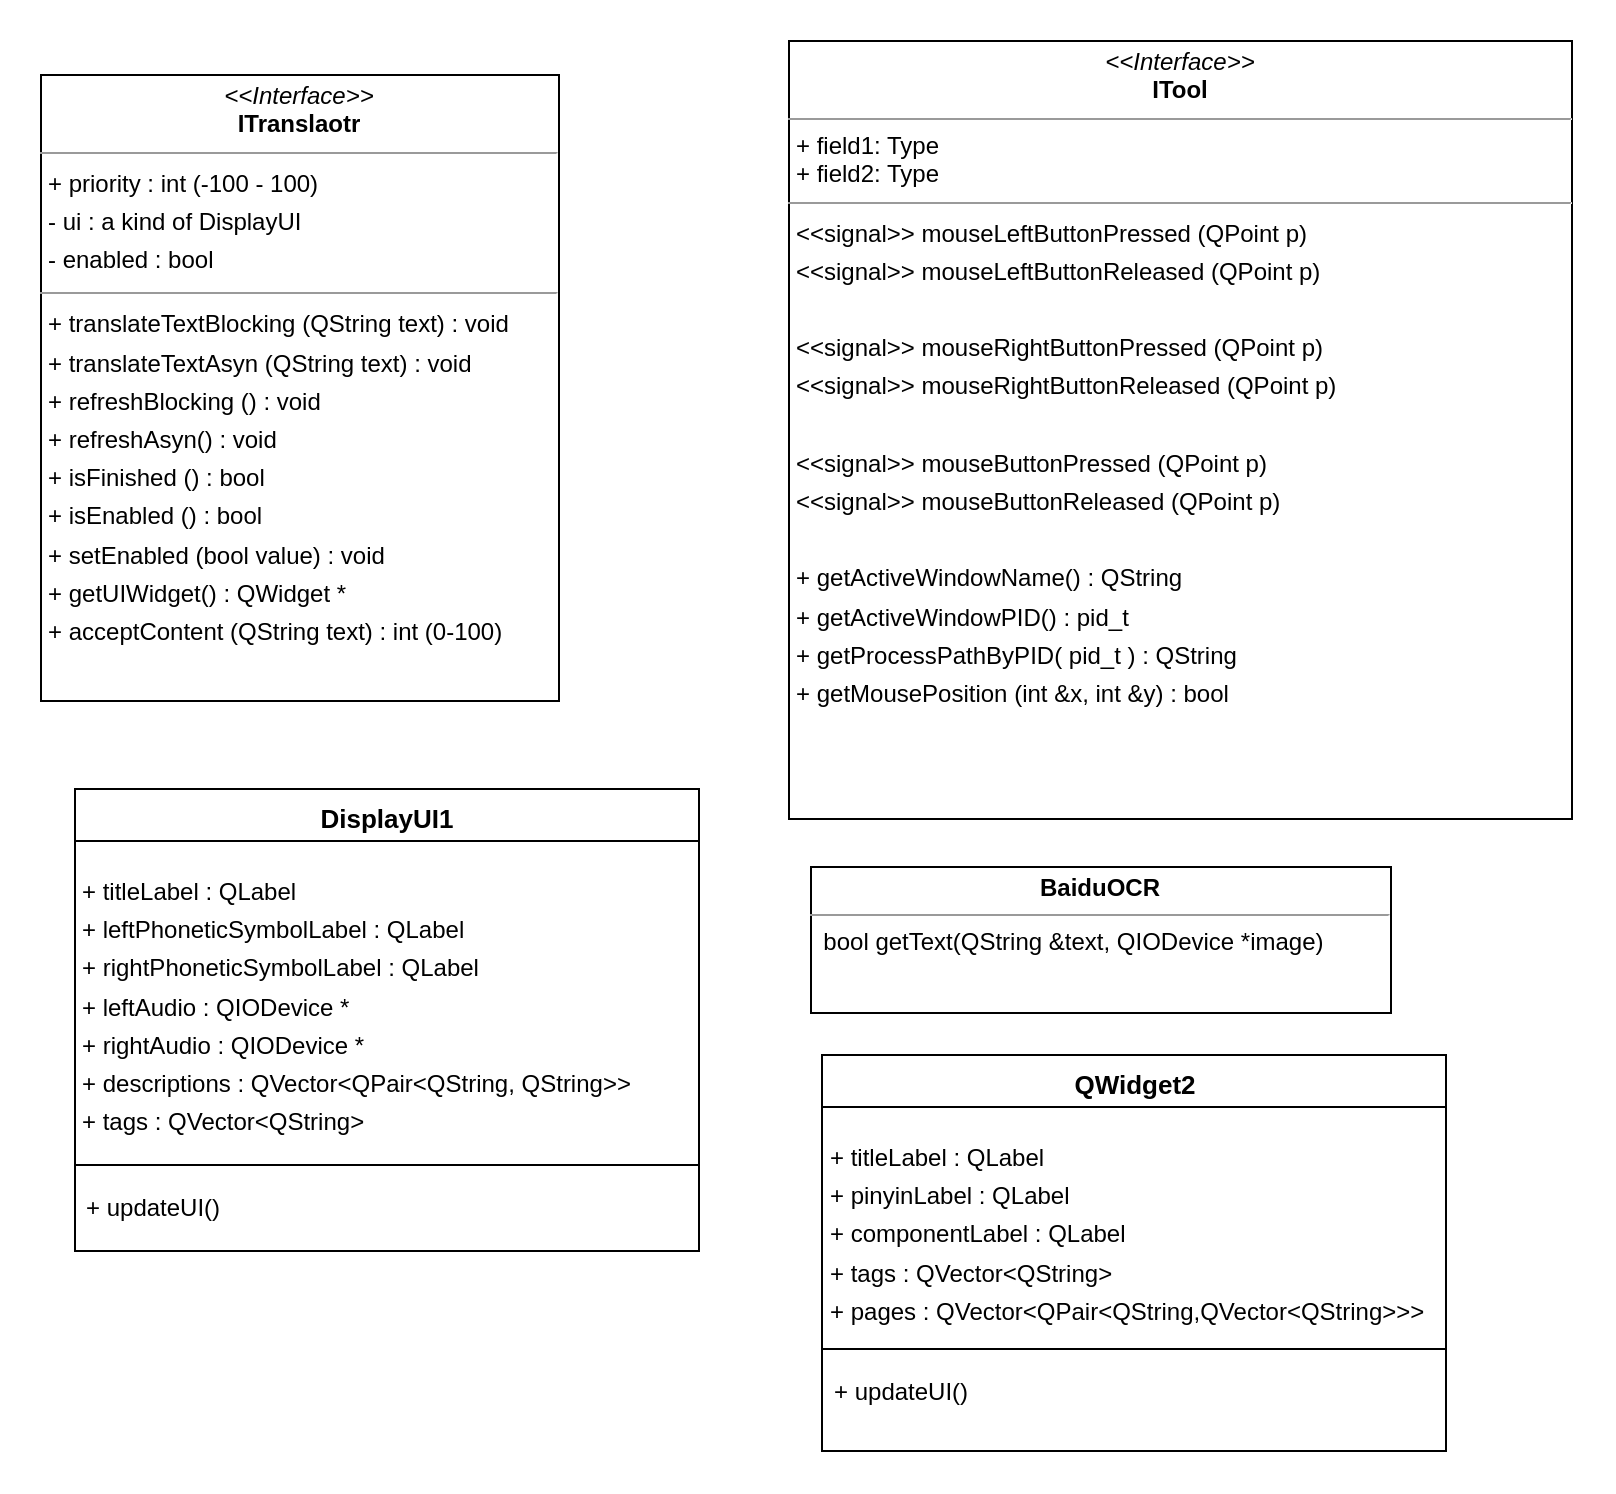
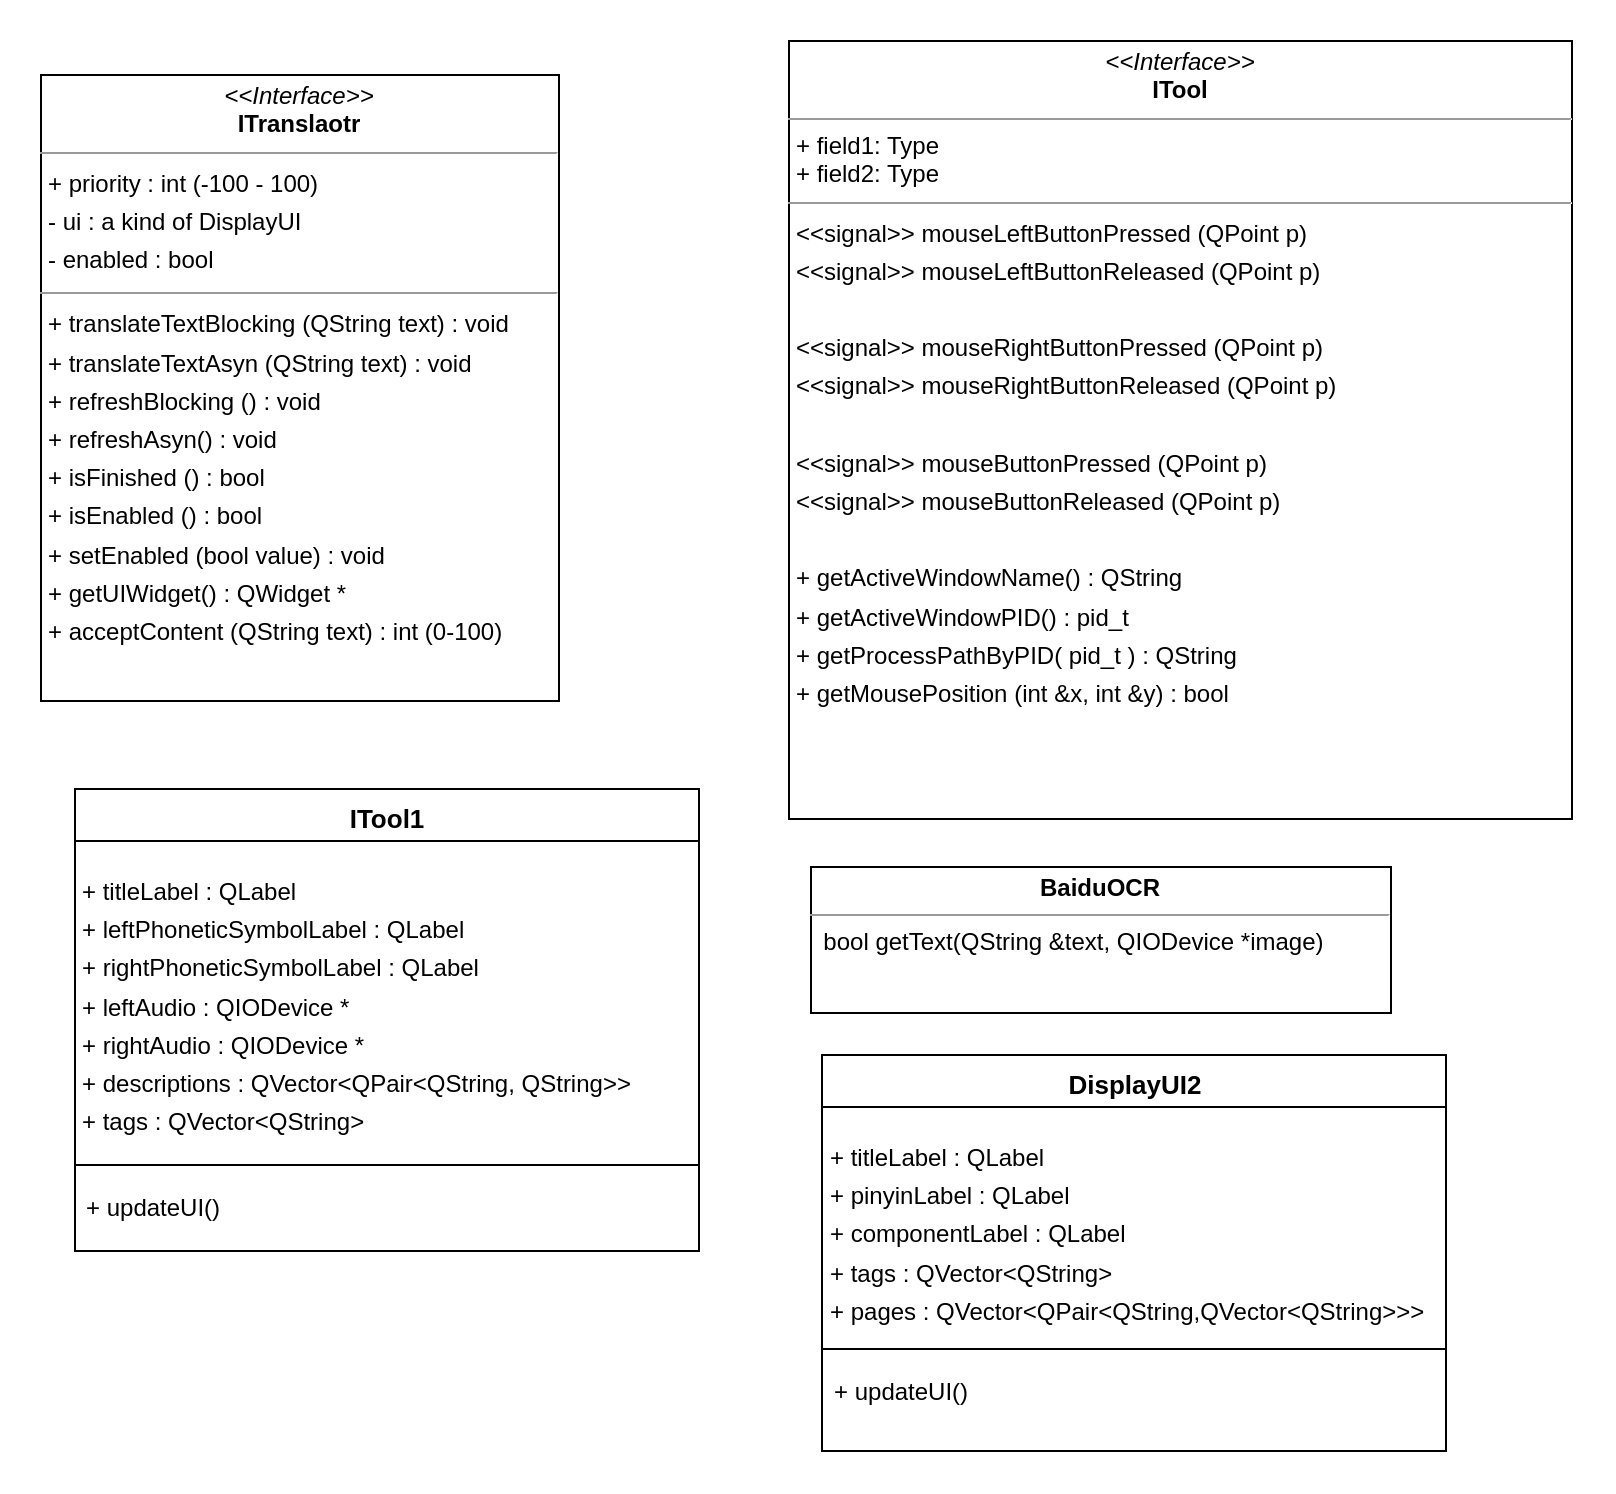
  <mxCell id="0" />
  <mxCell id="1" parent="0" />
- <mxCell id="2" value="&lt;span style=&quot;font-size: 13px&quot;&gt;DisplayUI1&lt;br&gt;&lt;/span&gt;" style="swimlane;fontStyle=1;align=center;verticalAlign=top;childLayout=stackLayout;horizontal=1;startSize=26;horizontalStack=0;resizeParent=1;resizeParentMax=0;resizeLast=0;collapsible=1;marginBottom=0;rounded=0;shadow=0;comic=0;strokeWidth=1;fillColor=none;gradientColor=none;fontSize=14;html=1;" vertex="1" parent="1"><mxGeometry x="37" y="394" width="312" height="231" as="geometry"><mxRectangle x="71" y="335" width="93" height="26" as="alternateBounds" /></mxGeometry></mxCell>
+ <mxCell id="2" value="&lt;span style=&quot;font-size: 13px&quot;&gt;ITool1&lt;br&gt;&lt;/span&gt;" style="swimlane;fontStyle=1;align=center;verticalAlign=top;childLayout=stackLayout;horizontal=1;startSize=26;horizontalStack=0;resizeParent=1;resizeParentMax=0;resizeLast=0;collapsible=1;marginBottom=0;rounded=0;shadow=0;comic=0;strokeWidth=1;fillColor=none;gradientColor=none;fontSize=14;html=1;" vertex="1" parent="1"><mxGeometry x="37" y="394" width="312" height="231" as="geometry"><mxRectangle x="71" y="335" width="93" height="26" as="alternateBounds" /></mxGeometry></mxCell>
  <mxCell id="3" value="&lt;p style=&quot;line-height: 160% ; font-size: 12px&quot;&gt;+ titleLabel : QLabel&lt;br style=&quot;font-size: 12px&quot;&gt;+ leftPhoneticSymbolLabel : QLabel&lt;br style=&quot;font-size: 12px&quot;&gt;+ rightPhoneticSymbolLabel : QLabel&lt;br style=&quot;font-size: 12px&quot;&gt;+ leftAudio :&amp;nbsp;QIODevice *&lt;br style=&quot;font-size: 12px&quot;&gt;+ rightAudio : QIODevice *&lt;br style=&quot;font-size: 12px&quot;&gt;+ descriptions : QVector&amp;lt;QPair&amp;lt;QString, QString&amp;gt;&amp;gt;&lt;br style=&quot;font-size: 12px&quot;&gt;+ tags : QVector&amp;lt;QString&amp;gt;&lt;/p&gt;" style="text;strokeColor=none;fillColor=none;align=left;verticalAlign=top;spacingLeft=4;spacingRight=4;overflow=hidden;rotatable=0;points=[[0,0.5],[1,0.5]];portConstraint=eastwest;html=1;spacing=0;fontSize=12;" vertex="1" parent="2"><mxGeometry y="26" width="312" height="158" as="geometry" /></mxCell>
  <mxCell id="4" value="" style="line;strokeWidth=1;fillColor=none;align=left;verticalAlign=middle;spacingTop=-1;spacingLeft=3;spacingRight=3;rotatable=0;labelPosition=right;points=[];portConstraint=eastwest;" vertex="1" parent="2"><mxGeometry y="184" width="312" height="8" as="geometry" /></mxCell>
  <mxCell id="5" value="&lt;p style=&quot;line-height: 160%&quot;&gt;+ updateUI()&lt;/p&gt;" style="text;strokeColor=none;fillColor=none;align=left;verticalAlign=top;spacingLeft=4;spacingRight=4;overflow=hidden;rotatable=0;points=[[0,0.5],[1,0.5]];portConstraint=eastwest;html=1;spacingTop=-10;" vertex="1" parent="2"><mxGeometry y="192" width="312" height="39" as="geometry" /></mxCell>
- <mxCell id="6" value="&lt;span style=&quot;font-size: 13px&quot;&gt;QWidget2&lt;br&gt;&lt;/span&gt;" style="swimlane;fontStyle=1;align=center;verticalAlign=top;childLayout=stackLayout;horizontal=1;startSize=26;horizontalStack=0;resizeParent=1;resizeParentMax=0;resizeLast=0;collapsible=1;marginBottom=0;rounded=0;shadow=0;comic=0;strokeWidth=1;fillColor=none;gradientColor=none;fontSize=14;html=1;" vertex="1" parent="1"><mxGeometry x="410.5" y="527" width="312" height="198" as="geometry"><mxRectangle x="71" y="335" width="93" height="26" as="alternateBounds" /></mxGeometry></mxCell>
+ <mxCell id="6" value="&lt;span style=&quot;font-size: 13px&quot;&gt;DisplayUI2&lt;br&gt;&lt;/span&gt;" style="swimlane;fontStyle=1;align=center;verticalAlign=top;childLayout=stackLayout;horizontal=1;startSize=26;horizontalStack=0;resizeParent=1;resizeParentMax=0;resizeLast=0;collapsible=1;marginBottom=0;rounded=0;shadow=0;comic=0;strokeWidth=1;fillColor=none;gradientColor=none;fontSize=14;html=1;" vertex="1" parent="1"><mxGeometry x="410.5" y="527" width="312" height="198" as="geometry"><mxRectangle x="71" y="335" width="93" height="26" as="alternateBounds" /></mxGeometry></mxCell>
  <mxCell id="7" value="&lt;p style=&quot;line-height: 160%&quot;&gt;&lt;/p&gt;&lt;div style=&quot;line-height: 160%&quot;&gt;+ titleLabel : QLabel&lt;/div&gt;&lt;div style=&quot;line-height: 160%&quot;&gt;+ pinyinLabel : QLabel&lt;/div&gt;&lt;div style=&quot;line-height: 160%&quot;&gt;+ componentLabel : QLabel&lt;/div&gt;&lt;div style=&quot;line-height: 160%&quot;&gt;+ tags : QVector&amp;lt;QString&amp;gt;&lt;/div&gt;&lt;div style=&quot;line-height: 160%&quot;&gt;+ pages : QVector&amp;lt;QPair&amp;lt;QString,QVector&amp;lt;QString&amp;gt;&amp;gt;&amp;gt;&lt;/div&gt;&lt;p&gt;&lt;/p&gt;" style="text;strokeColor=none;fillColor=none;align=left;verticalAlign=top;spacingLeft=4;spacingRight=4;overflow=hidden;rotatable=0;points=[[0,0.5],[1,0.5]];portConstraint=eastwest;html=1;spacing=0;fontSize=12;" vertex="1" parent="6"><mxGeometry y="26" width="312" height="117" as="geometry" /></mxCell>
  <mxCell id="8" value="" style="line;strokeWidth=1;fillColor=none;align=left;verticalAlign=middle;spacingTop=-1;spacingLeft=3;spacingRight=3;rotatable=0;labelPosition=right;points=[];portConstraint=eastwest;" vertex="1" parent="6"><mxGeometry y="143" width="312" height="8" as="geometry" /></mxCell>
  <mxCell id="9" value="&lt;p style=&quot;line-height: 160%&quot;&gt;+ updateUI()&lt;/p&gt;" style="text;strokeColor=none;fillColor=none;align=left;verticalAlign=top;spacingLeft=4;spacingRight=4;overflow=hidden;rotatable=0;points=[[0,0.5],[1,0.5]];portConstraint=eastwest;html=1;spacingTop=-10;" vertex="1" parent="6"><mxGeometry y="151" width="312" height="47" as="geometry" /></mxCell>
  <mxCell id="10" value="&lt;p style=&quot;margin: 0px ; margin-top: 4px ; text-align: center&quot;&gt;&lt;i&gt;&amp;lt;&amp;lt;Interface&amp;gt;&amp;gt;&lt;/i&gt;&lt;br&gt;&lt;b&gt;ITranslaotr&lt;/b&gt;&lt;/p&gt;&lt;hr size=&quot;1&quot;&gt;&lt;p style=&quot;margin: 0px 0px 0px 4px ; line-height: 160%&quot;&gt;+ priority : int (-100 - 100)&lt;/p&gt;&lt;p style=&quot;margin: 0px 0px 0px 4px ; line-height: 160%&quot;&gt;- ui : a kind of DisplayUI&lt;/p&gt;&lt;p style=&quot;margin: 0px 0px 0px 4px ; line-height: 160%&quot;&gt;&lt;span&gt;- enabled : bool&lt;/span&gt;&lt;/p&gt;&lt;hr size=&quot;1&quot;&gt;&lt;p style=&quot;margin: 0px 0px 0px 4px ; line-height: 160%&quot;&gt;+ translateTextBlocking (QString text) : void&lt;/p&gt;&lt;p style=&quot;margin: 0px 0px 0px 4px ; line-height: 160%&quot;&gt;+ translateTextAsyn (QString text) : void&lt;/p&gt;&lt;p style=&quot;margin: 0px 0px 0px 4px ; line-height: 160%&quot;&gt;+ refreshBlocking () : void&lt;/p&gt;&lt;p style=&quot;margin: 0px 0px 0px 4px ; line-height: 160%&quot;&gt;+ refreshAsyn() : void&lt;/p&gt;&lt;p style=&quot;margin: 0px 0px 0px 4px ; line-height: 160%&quot;&gt;+ isFinished () : bool&amp;nbsp;&lt;/p&gt;&lt;p style=&quot;margin: 0px 0px 0px 4px ; line-height: 160%&quot;&gt;+ isEnabled () : bool&lt;/p&gt;&lt;p style=&quot;margin: 0px 0px 0px 4px ; line-height: 160%&quot;&gt;+ setEnabled (bool value) : void&lt;/p&gt;&lt;p style=&quot;margin: 0px 0px 0px 4px ; line-height: 160%&quot;&gt;+ getUIWidget() : QWidget *&lt;/p&gt;&lt;p style=&quot;margin: 0px 0px 0px 4px ; line-height: 160%&quot;&gt;+ acceptContent (QString text) : int (0-100)&lt;/p&gt;&lt;p style=&quot;margin: 0px ; margin-left: 4px&quot;&gt;&lt;br&gt;&lt;/p&gt;" style="verticalAlign=top;align=left;overflow=fill;fontSize=12;fontFamily=Helvetica;html=1;rounded=0;shadow=0;comic=0;strokeWidth=1;fillColor=none;gradientColor=none;" vertex="1" parent="1"><mxGeometry x="20" y="37" width="259" height="313" as="geometry" /></mxCell>
  <mxCell id="11" value="&lt;p style=&quot;margin: 0px ; margin-top: 4px ; text-align: center&quot;&gt;&lt;b&gt;BaiduOCR&lt;/b&gt;&lt;/p&gt;&lt;hr size=&quot;1&quot;&gt;&lt;div style=&quot;height: 2px&quot;&gt;&amp;nbsp; bool getText(QString &amp;amp;text, QIODevice *image)&lt;/div&gt;" style="verticalAlign=top;align=left;overflow=fill;fontSize=12;fontFamily=Helvetica;html=1;rounded=0;shadow=0;comic=0;strokeWidth=1;fillColor=none;gradientColor=none;" vertex="1" parent="1"><mxGeometry x="405" y="433" width="290" height="73" as="geometry" /></mxCell>
  <mxCell id="12" value="&lt;p style=&quot;margin: 0px ; margin-top: 4px ; text-align: center&quot;&gt;&lt;i&gt;&amp;lt;&amp;lt;Interface&amp;gt;&amp;gt;&lt;/i&gt;&lt;br&gt;&lt;b&gt;ITool&lt;/b&gt;&lt;/p&gt;&lt;hr size=&quot;1&quot;&gt;&lt;p style=&quot;margin: 0px ; margin-left: 4px&quot;&gt;+ field1: Type&lt;br&gt;+ field2: Type&lt;/p&gt;&lt;hr size=&quot;1&quot;&gt;&lt;p style=&quot;margin: 0px 0px 0px 4px ; line-height: 160%&quot;&gt;&amp;lt;&amp;lt;signal&amp;gt;&amp;gt; mouseLeftButtonPressed (QPoint p)&lt;/p&gt;&lt;p style=&quot;margin: 0px 0px 0px 4px ; line-height: 160%&quot;&gt;&amp;lt;&amp;lt;signal&amp;gt;&amp;gt; mouseLeftButtonReleased (QPoint p)&lt;br&gt;&lt;/p&gt;&lt;p style=&quot;margin: 0px 0px 0px 4px ; line-height: 160%&quot;&gt;&lt;br&gt;&lt;/p&gt;&lt;p style=&quot;margin: 0px 0px 0px 4px ; line-height: 160%&quot;&gt;&amp;lt;&amp;lt;signal&amp;gt;&amp;gt; mouseRightButtonPressed (QPoint p)&lt;/p&gt;&lt;p style=&quot;margin: 0px 0px 0px 4px ; line-height: 160%&quot;&gt;&amp;lt;&amp;lt;signal&amp;gt;&amp;gt; mouseRightButtonReleased (QPoint p)&lt;br&gt;&lt;/p&gt;&lt;p style=&quot;margin: 0px 0px 0px 4px ; line-height: 160%&quot;&gt;&lt;br&gt;&lt;/p&gt;&lt;p style=&quot;margin: 0px 0px 0px 4px ; line-height: 160%&quot;&gt;&amp;lt;&amp;lt;signal&amp;gt;&amp;gt; mouseButtonPressed (QPoint p)&lt;br&gt;&lt;/p&gt;&lt;p style=&quot;margin: 0px 0px 0px 4px ; line-height: 160%&quot;&gt;&amp;lt;&amp;lt;signal&amp;gt;&amp;gt; mouseButtonReleased (QPoint p)&lt;br&gt;&lt;/p&gt;&lt;p style=&quot;margin: 0px 0px 0px 4px ; line-height: 160%&quot;&gt;&lt;br&gt;&lt;/p&gt;&lt;p style=&quot;margin: 0px 0px 0px 4px ; line-height: 160%&quot;&gt;+&amp;nbsp;&lt;span&gt;getActiveWindowName() : QString&lt;/span&gt;&lt;/p&gt;&lt;p style=&quot;margin: 0px 0px 0px 4px ; line-height: 160%&quot;&gt;+ getActiveWindowPID() : pid_t&lt;/p&gt;&lt;p style=&quot;margin: 0px 0px 0px 4px ; line-height: 160%&quot;&gt;+&amp;nbsp;getProcessPathByPID( pid_t ) : QString&lt;/p&gt;&lt;p style=&quot;margin: 0px 0px 0px 4px ; line-height: 160%&quot;&gt;+ getMousePosition (int &amp;amp;x, int &amp;amp;y) : bool&lt;/p&gt;" style="verticalAlign=top;align=left;overflow=fill;fontSize=12;fontFamily=Helvetica;html=1;rounded=0;shadow=0;comic=0;strokeWidth=1;fillColor=none;gradientColor=none;" vertex="1" parent="1"><mxGeometry x="394" y="20" width="391.5" height="389" as="geometry" /></mxCell>
